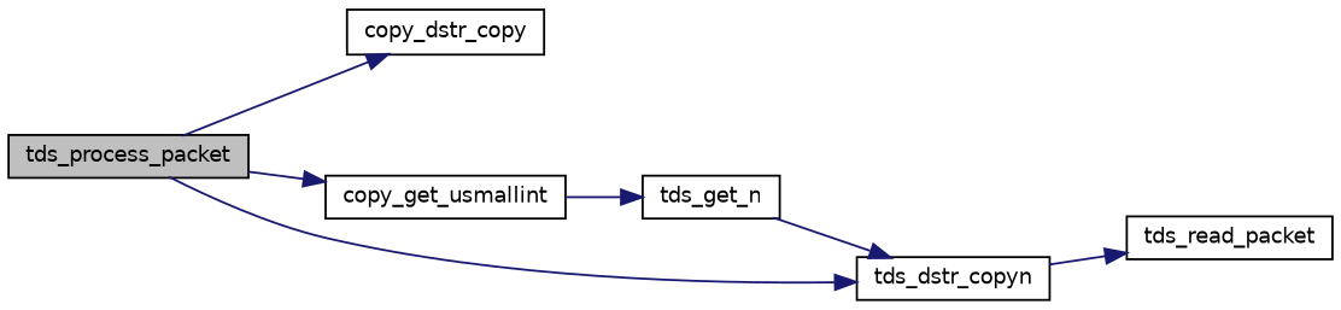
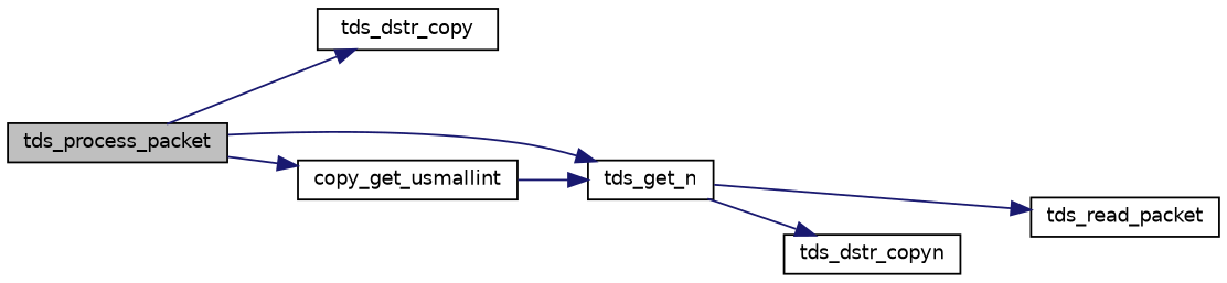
  digraph {
    rankdir=LR
    node [color=black fillcolor=white fontname=Helvetica fontsize=10 shape=record style=filled]
    edge [color=midnightblue fontname=Helvetica fontsize=10 labelfontname=Helvetica labelfontsize=10 style=solid]
    n1 [fillcolor=grey75 fontcolor=black height=0.2 label=tds_process_packet width=0.4]
-   n2 [height=0.2 label=copy_dstr_copy width=0.4]
+   n2 [height=0.2 label=tds_dstr_copy width=0.4]
    n3 [height=0.2 label=tds_get_n width=0.4]
    n4 [height=0.2 label=copy_get_usmallint width=0.4]
    n5 [height=0.2 label=tds_dstr_copyn width=0.4]
    n6 [height=0.2 label=tds_read_packet width=0.4]
    n1 -> n2
-   n1 -> n5
+   n1 -> n3
    n1 -> n4
    n3 -> n5
-   n5 -> n6
+   n3 -> n6
    n4 -> n3
  }
